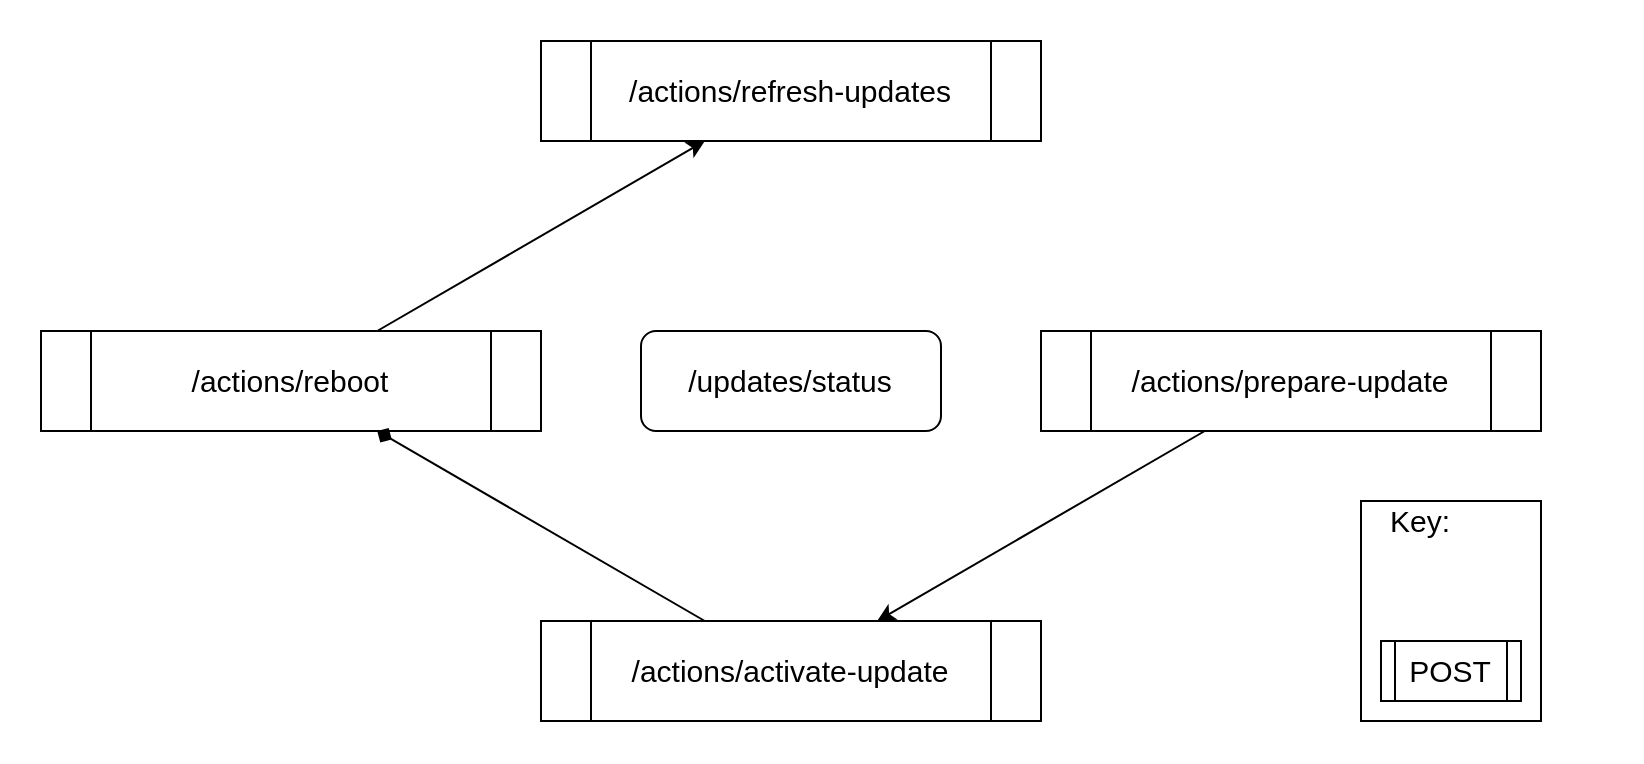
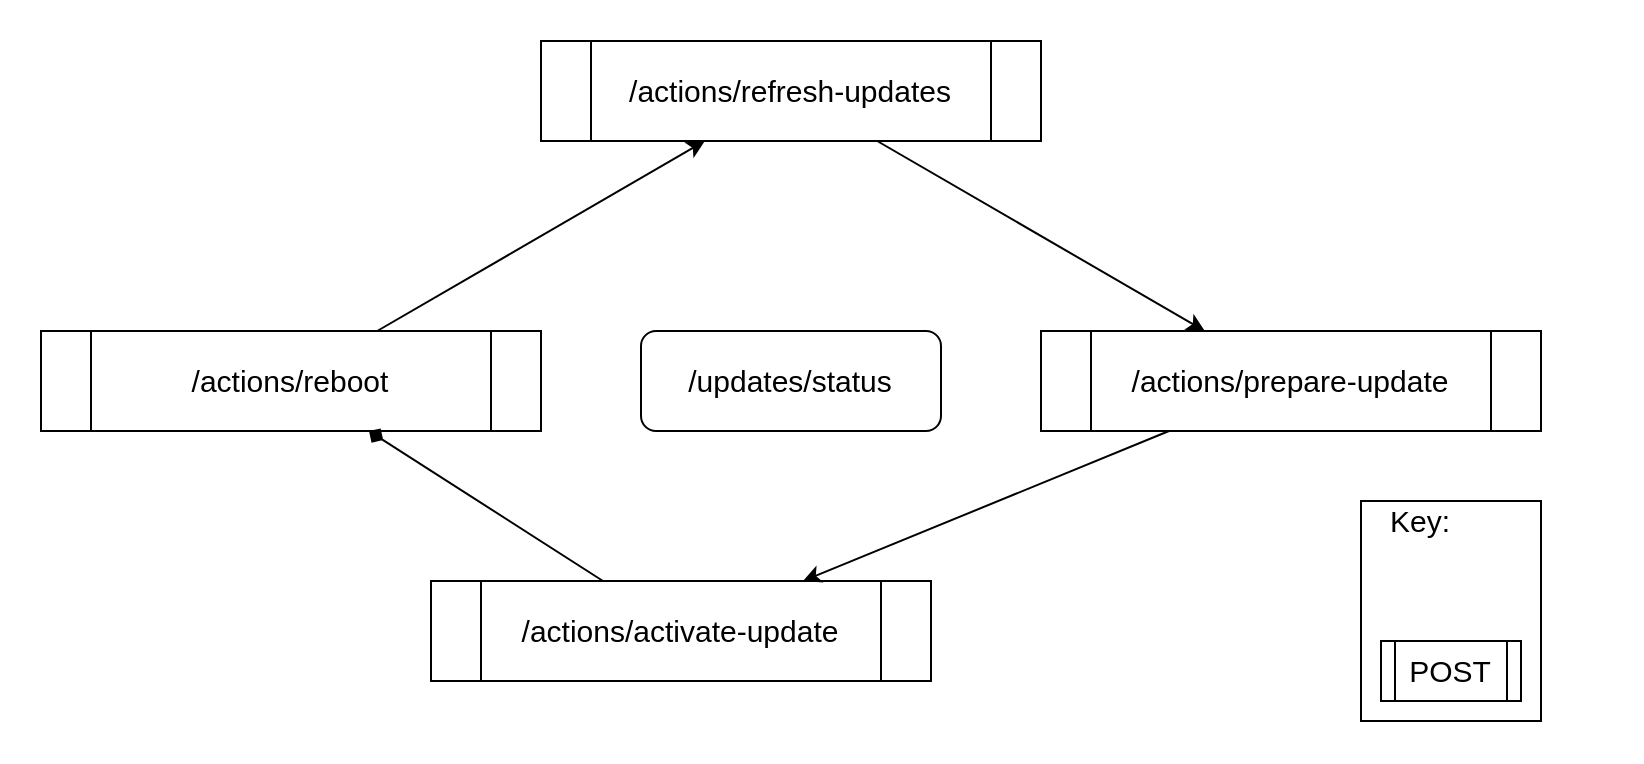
  <mxCell id="0" />
  <mxCell id="1" parent="0" />
  <mxCell id="2" value="/updates/status" style="rounded=1;whiteSpace=wrap;html=1;fontSize=15;" vertex="1" parent="1"><mxGeometry x="320" y="165" width="150" height="50" as="geometry" /></mxCell>
  <mxCell id="3" value="/actions/refresh-updates" style="shape=process;whiteSpace=wrap;html=1;backgroundOutline=1;fontSize=15;" vertex="1" parent="1"><mxGeometry x="270" y="20" width="250" height="50" as="geometry" /></mxCell>
  <mxCell id="4" value="/actions/prepare-update" style="shape=process;whiteSpace=wrap;html=1;backgroundOutline=1;fontSize=15;" vertex="1" parent="1"><mxGeometry x="520" y="165" width="250" height="50" as="geometry" /></mxCell>
- <mxCell id="5" value="/actions/activate-update" style="shape=process;whiteSpace=wrap;html=1;backgroundOutline=1;fontSize=15;" vertex="1" parent="1"><mxGeometry x="270" y="310" width="250" height="50" as="geometry" /></mxCell>
+ <mxCell id="5" value="/actions/activate-update" style="shape=process;whiteSpace=wrap;html=1;backgroundOutline=1;fontSize=15;" vertex="1" parent="1"><mxGeometry x="215" y="290" width="250" height="50" as="geometry" /></mxCell>
  <mxCell id="6" value="/actions/reboot" style="shape=process;whiteSpace=wrap;html=1;backgroundOutline=1;fontSize=15;" vertex="1" parent="1"><mxGeometry x="20" y="165" width="250" height="50" as="geometry" /></mxCell>
+ <mxCell id="7" value="" style="endArrow=classic;html=1;fontSize=15;" edge="1" parent="1" source="3" target="4"><mxGeometry width="50" height="50" relative="1" as="geometry"><mxPoint x="20" y="420" as="sourcePoint" /><mxPoint x="70" y="370" as="targetPoint" /></mxGeometry></mxCell>
  <mxCell id="8" value="" style="endArrow=classic;html=1;fontSize=15;" edge="1" parent="1" source="4" target="5"><mxGeometry width="50" height="50" relative="1" as="geometry"><mxPoint x="20" y="430" as="sourcePoint" /><mxPoint x="70" y="380" as="targetPoint" /></mxGeometry></mxCell>
  <mxCell id="9" value="" style="endArrow=diamond;html=1;fontSize=15;" edge="1" parent="1" source="5" target="6"><mxGeometry width="50" height="50" relative="1" as="geometry"><mxPoint x="20" y="430" as="sourcePoint" /><mxPoint x="70" y="380" as="targetPoint" /></mxGeometry></mxCell>
  <mxCell id="10" value="" style="endArrow=classic;html=1;fontSize=15;" edge="1" parent="1" source="6" target="3"><mxGeometry width="50" height="50" relative="1" as="geometry"><mxPoint x="20" y="420" as="sourcePoint" /><mxPoint x="70" y="370" as="targetPoint" /></mxGeometry></mxCell>
  <mxCell id="11" value="" style="group;fontSize=15;" vertex="1" connectable="0" parent="1"><mxGeometry x="690" y="250" width="110" height="110" as="geometry" /></mxCell>
  <mxCell id="12" value="" style="group;fontSize=15;" vertex="1" connectable="0" parent="11"><mxGeometry width="110" height="110" as="geometry" /></mxCell>
  <mxCell id="13" value="" style="rounded=0;whiteSpace=wrap;html=1;fontSize=15;" vertex="1" parent="12"><mxGeometry x="-10" width="90" height="110" as="geometry" /></mxCell>
  <mxCell id="14" value="POST" style="shape=process;whiteSpace=wrap;html=1;backgroundOutline=1;fontSize=15;" vertex="1" parent="12"><mxGeometry y="70" width="70" height="30" as="geometry" /></mxCell>
  <mxCell id="15" value="Key:" style="text;html=1;strokeColor=none;fillColor=none;align=center;verticalAlign=middle;whiteSpace=wrap;rounded=0;fontSize=15;" vertex="1" parent="12"><mxGeometry width="40" height="20" as="geometry" /></mxCell>
